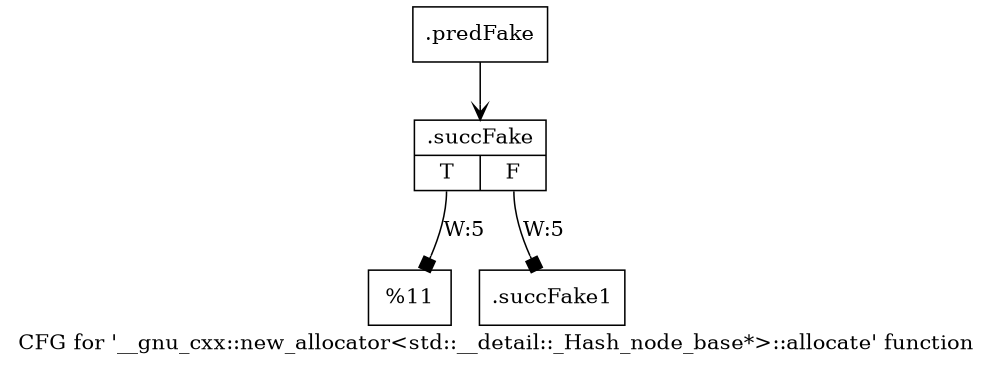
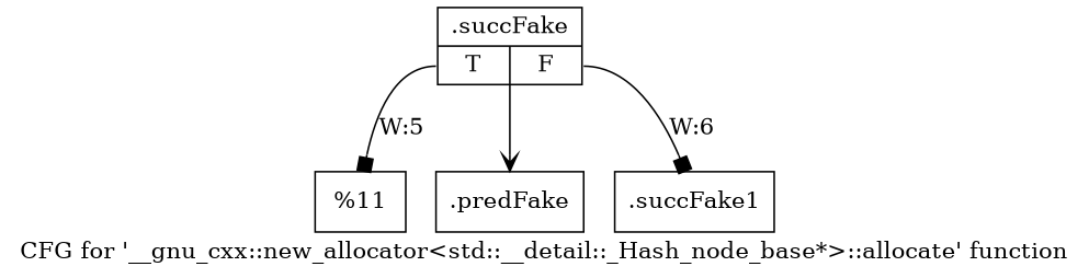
  digraph {
    label="CFG for '__gnu_cxx::new_allocator\<std::__detail::_Hash_node_base*\>::allocate' function"
    node [shape=record filename="/media/miguel/NewVolume/Linux/Xilinx/Vitis_HLS/2020.2/tps/lnx64/gcc-6.2.0/lib/gcc/x86_64-pc-linux-gnu/6.2.0/../../../../include/c++/6.2.0/ext/new_allocator.h"]
    edge [arrowhead=box execusionnum=4 filename="/media/miguel/NewVolume/Linux/Xilinx/Vitis_HLS/2020.2/tps/lnx64/gcc-6.2.0/lib/gcc/x86_64-pc-linux-gnu/6.2.0/../../../../include/c++/6.2.0/ext/new_allocator.h"]
    n1 [label="{.predFake}" filename=""]
    n2 [label="{.succFake|{<s0>T|<s1>F}}" linenumber=101]
    n3 [label="{%11}" linenumber=102]
    n4 [label="{.succFake1}" linenumber=104]
-   n1 -> n2 [arrowhead=vee]
+   n2 -> n1 [arrowhead=vee]
    n2 -> n3 [label="W:5" tailport=s0 execusionnum="" filename=""]
-   n2 -> n4 [label="W:5" tailport=s1]
+   n2 -> n4 [label="W:6" tailport=s1]
  }
